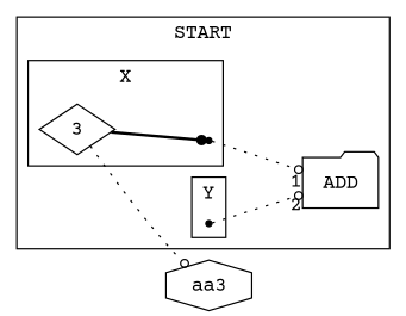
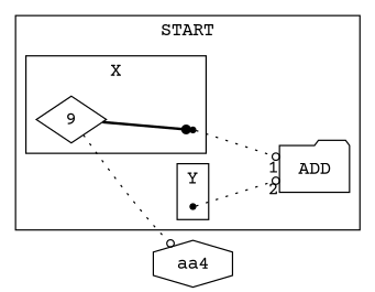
  digraph {
    fontname="Courier Prime"
    rankdir=LR
    node [fontname="Courier Prime" shape=point]
    edge [arrowhead=odot arrowsize=0.7 arrowtail=none fontname="Courier Prime" style=dotted]
-   aa3 [height=0.50 orientation=270 shape=hexagon width=0.75]
+   aa3 [height=0.50 orientation=270 shape=hexagon width=0.75 label=aa4]
    aa2 [height=0.06 width=0.06]
-   n3 [height=0.50 label=3 shape=diamond width=0.75]
+   n3 [height=0.50 label=9 shape=diamond width=0.75]
    aa5 [height=0.06 width=0.06]
    n5 [height=0.50 label=ADD shape=folder width=0.75]
    subgraph sub_1 {
      rank=max
      aa3
    }
    subgraph cluster_2 {
      color=hot_pink
      fontcolor=hot_pink
      label=START
      n5
      subgraph cluster_3 {
        color=hot_pink
        fontcolor=hot_pink
        label=X
        subgraph sub_4 {
          color=hot_pink
          fontcolor=hot_pink
          label=X
          rank=max
          aa2
        }
        subgraph sub_5 {
          color=hot_pink
          fontcolor=hot_pink
          label=X
          rank=min
          n3
        }
      }
      subgraph cluster_6 {
        color=hot_pink
        fontcolor=hot_pink
        label=Y
        subgraph sub_7 {
          color=hot_pink
          fontcolor=hot_pink
          label=Y
          rank=max
          aa5
        }
      }
    }
    aa2 -> n5 [headlabel=1]
    n3 -> aa3
    n3 -> aa2 [arrowhead=dot style=bold]
    aa5 -> n5 [headlabel=2]
  }
